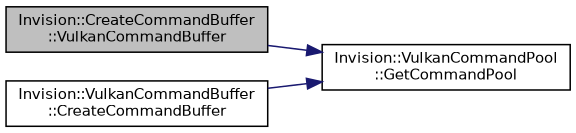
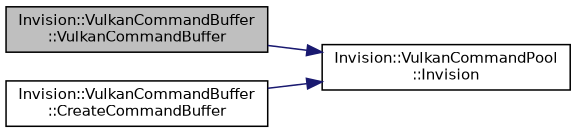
  digraph {
    rankdir=LR
    node [color=black fillcolor=white fontname=Helvetica fontsize=10 shape=record style=filled]
    edge [color=midnightblue fontname=Helvetica fontsize=10 labelfontname=Helvetica labelfontsize=10 style=solid]
-   n1 [fillcolor=grey75 fontcolor=black height=0.2 label="Invision::CreateCommandBuffer\l::VulkanCommandBuffer" width=0.4]
-   n2 [height=0.2 label="Invision::VulkanCommandPool\l::GetCommandPool" width=0.4]
+   n1 [fillcolor=grey75 fontcolor=black height=0.2 label="Invision::VulkanCommandBuffer\l::VulkanCommandBuffer" width=0.4]
+   n2 [height=0.2 label="Invision::VulkanCommandPool\l::Invision" width=0.4]
    n3 [height=0.2 label="Invision::VulkanCommandBuffer\l::CreateCommandBuffer" width=0.4]
    n1 -> n2
    n3 -> n2
  }
